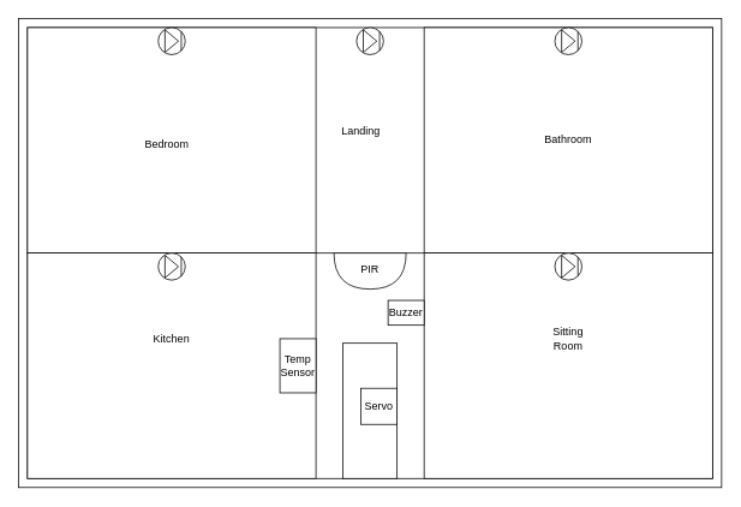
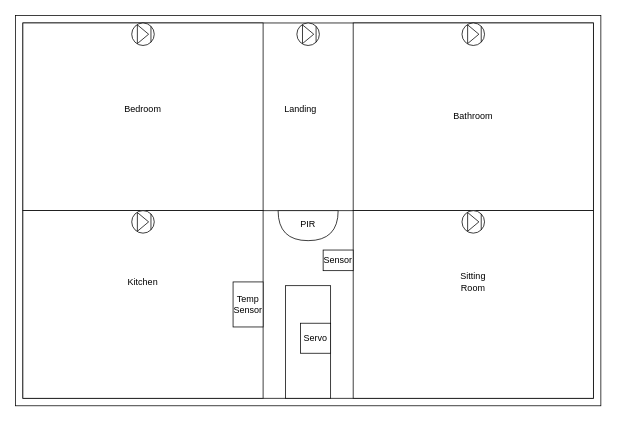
  <mxCell id="0" />
  <mxCell id="1" parent="0" />
  <mxCell id="2" value="" style="rounded=0;whiteSpace=wrap;html=1;" vertex="1" parent="1"><mxGeometry x="20" y="20" width="780" height="520" as="geometry" /></mxCell>
  <mxCell id="3" value="" style="rounded=0;whiteSpace=wrap;html=1;" vertex="1" parent="1"><mxGeometry x="30" y="30" width="760" height="500" as="geometry" /></mxCell>
  <mxCell id="4" value="" style="edgeStyle=orthogonalEdgeStyle;rounded=0;orthogonalLoop=1;jettySize=auto;html=1;" edge="1" parent="1" source="5" target="7"><mxGeometry relative="1" as="geometry" /></mxCell>
  <mxCell id="5" value="" style="rounded=0;whiteSpace=wrap;html=1;" vertex="1" parent="1"><mxGeometry x="30" y="30" width="320" height="250" as="geometry" /></mxCell>
  <mxCell id="6" value="" style="rounded=0;whiteSpace=wrap;html=1;" vertex="1" parent="1"><mxGeometry x="470" y="30" width="320" height="250" as="geometry" /></mxCell>
  <mxCell id="7" value="" style="rounded=0;whiteSpace=wrap;html=1;" vertex="1" parent="1"><mxGeometry x="30" y="280" width="320" height="250" as="geometry" /></mxCell>
  <mxCell id="8" value="" style="rounded=0;whiteSpace=wrap;html=1;" vertex="1" parent="1"><mxGeometry x="470" y="280" width="320" height="250" as="geometry" /></mxCell>
  <mxCell id="9" value="" style="endArrow=none;html=1;rounded=0;exitX=1;exitY=0;exitDx=0;exitDy=0;entryX=0;entryY=0;entryDx=0;entryDy=0;" edge="1" parent="1" source="7" target="8"><mxGeometry width="50" height="50" relative="1" as="geometry"><mxPoint x="380" y="320" as="sourcePoint" /><mxPoint x="430" y="270" as="targetPoint" /></mxGeometry></mxCell>
  <mxCell id="10" value="" style="rounded=0;whiteSpace=wrap;html=1;" vertex="1" parent="1"><mxGeometry x="380" y="380" width="60" height="150" as="geometry" /></mxCell>
- <mxCell id="11" value="Bedroom" style="text;html=1;strokeColor=none;fillColor=none;align=center;verticalAlign=middle;whiteSpace=wrap;rounded=0;" vertex="1" parent="1"><mxGeometry x="155" y="145" width="60" height="30" as="geometry" /></mxCell>
+ <mxCell id="11" value="Bedroom" style="text;html=1;strokeColor=none;fillColor=none;align=center;verticalAlign=middle;whiteSpace=wrap;rounded=0;" vertex="1" parent="1"><mxGeometry x="160" y="130" width="60" height="30" as="geometry" /></mxCell>
  <mxCell id="12" value="Bathroom" style="text;html=1;strokeColor=none;fillColor=none;align=center;verticalAlign=middle;whiteSpace=wrap;rounded=0;" vertex="1" parent="1"><mxGeometry x="605" y="140" width="50" height="30" as="geometry" /></mxCell>
  <mxCell id="13" value="Kitchen" style="text;html=1;strokeColor=none;fillColor=none;align=center;verticalAlign=middle;whiteSpace=wrap;rounded=0;" vertex="1" parent="1"><mxGeometry x="160" y="360" width="60" height="30" as="geometry" /></mxCell>
  <mxCell id="14" value="Sitting Room" style="text;html=1;strokeColor=none;fillColor=none;align=center;verticalAlign=middle;whiteSpace=wrap;rounded=0;" vertex="1" parent="1"><mxGeometry x="600" y="360" width="60" height="30" as="geometry" /></mxCell>
  <mxCell id="15" value="" style="ellipse;whiteSpace=wrap;html=1;aspect=fixed;" vertex="1" parent="1"><mxGeometry x="175" y="280" width="30" height="30" as="geometry" /></mxCell>
  <mxCell id="16" value="" style="ellipse;whiteSpace=wrap;html=1;aspect=fixed;" vertex="1" parent="1"><mxGeometry x="175" y="30" width="30" height="30" as="geometry" /></mxCell>
  <mxCell id="17" value="" style="ellipse;whiteSpace=wrap;html=1;aspect=fixed;" vertex="1" parent="1"><mxGeometry x="615" y="30" width="30" height="30" as="geometry" /></mxCell>
  <mxCell id="18" value="" style="ellipse;whiteSpace=wrap;html=1;aspect=fixed;" vertex="1" parent="1"><mxGeometry x="615" y="280" width="30" height="30" as="geometry" /></mxCell>
  <mxCell id="19" value="" style="ellipse;whiteSpace=wrap;html=1;aspect=fixed;" vertex="1" parent="1"><mxGeometry x="395" y="30" width="30" height="30" as="geometry" /></mxCell>
  <mxCell id="20" value="" style="triangle;whiteSpace=wrap;html=1;" vertex="1" parent="1"><mxGeometry x="182.5" y="282.5" width="15" height="25" as="geometry" /></mxCell>
  <mxCell id="21" value="" style="triangle;whiteSpace=wrap;html=1;" vertex="1" parent="1"><mxGeometry x="402.5" y="32.5" width="15" height="25" as="geometry" /></mxCell>
  <mxCell id="22" value="" style="triangle;whiteSpace=wrap;html=1;" vertex="1" parent="1"><mxGeometry x="182.5" y="32.5" width="15" height="25" as="geometry" /></mxCell>
  <mxCell id="23" value="" style="triangle;whiteSpace=wrap;html=1;" vertex="1" parent="1"><mxGeometry x="622.5" y="32.5" width="15" height="25" as="geometry" /></mxCell>
  <mxCell id="24" value="" style="triangle;whiteSpace=wrap;html=1;" vertex="1" parent="1"><mxGeometry x="622.5" y="282.5" width="15" height="25" as="geometry" /></mxCell>
  <mxCell id="25" value="" style="endArrow=none;html=1;rounded=0;entryX=1;entryY=1;entryDx=0;entryDy=0;exitX=1;exitY=0;exitDx=0;exitDy=0;" edge="1" parent="1" source="17" target="17"><mxGeometry width="50" height="50" relative="1" as="geometry"><mxPoint x="380" y="320" as="sourcePoint" /><mxPoint x="720" y="130" as="targetPoint" /></mxGeometry></mxCell>
  <mxCell id="26" value="" style="endArrow=none;html=1;rounded=0;entryX=1;entryY=1;entryDx=0;entryDy=0;exitX=1;exitY=0;exitDx=0;exitDy=0;" edge="1" parent="1" source="19" target="19"><mxGeometry width="50" height="50" relative="1" as="geometry"><mxPoint x="570" y="10" as="sourcePoint" /><mxPoint x="570" y="31.213" as="targetPoint" /></mxGeometry></mxCell>
  <mxCell id="27" value="" style="endArrow=none;html=1;rounded=0;entryX=1;entryY=1;entryDx=0;entryDy=0;exitX=1;exitY=0;exitDx=0;exitDy=0;" edge="1" parent="1" source="15" target="15"><mxGeometry width="50" height="50" relative="1" as="geometry"><mxPoint x="380" y="320" as="sourcePoint" /><mxPoint x="430" y="270" as="targetPoint" /></mxGeometry></mxCell>
  <mxCell id="28" value="" style="endArrow=none;html=1;rounded=0;exitX=1;exitY=1;exitDx=0;exitDy=0;entryX=1;entryY=0;entryDx=0;entryDy=0;" edge="1" parent="1" source="18" target="18"><mxGeometry width="50" height="50" relative="1" as="geometry"><mxPoint x="380" y="320" as="sourcePoint" /><mxPoint x="430" y="270" as="targetPoint" /></mxGeometry></mxCell>
  <mxCell id="29" value="" style="endArrow=none;html=1;rounded=0;exitX=1;exitY=1;exitDx=0;exitDy=0;entryX=1;entryY=0;entryDx=0;entryDy=0;" edge="1" parent="1" source="16" target="16"><mxGeometry width="50" height="50" relative="1" as="geometry"><mxPoint x="380" y="320" as="sourcePoint" /><mxPoint x="430" y="270" as="targetPoint" /></mxGeometry></mxCell>
  <mxCell id="30" value="Temp&lt;br&gt;Sensor" style="rounded=0;whiteSpace=wrap;html=1;" vertex="1" parent="1"><mxGeometry x="310" y="375" width="40" height="60" as="geometry" /></mxCell>
  <mxCell id="31" value="" style="shape=or;whiteSpace=wrap;html=1;rotation=90;" vertex="1" parent="1"><mxGeometry x="390" y="260" width="40" height="80" as="geometry" /></mxCell>
  <mxCell id="32" value="PIR" style="text;html=1;strokeColor=none;fillColor=none;align=center;verticalAlign=middle;whiteSpace=wrap;rounded=0;" vertex="1" parent="1"><mxGeometry x="380" y="282.5" width="60" height="30" as="geometry" /></mxCell>
  <mxCell id="33" value="" style="rounded=0;whiteSpace=wrap;html=1;" vertex="1" parent="1"><mxGeometry x="400" y="430" width="40" height="40" as="geometry" /></mxCell>
  <mxCell id="34" value="Servo" style="text;html=1;strokeColor=none;fillColor=none;align=center;verticalAlign=middle;whiteSpace=wrap;rounded=0;" vertex="1" parent="1"><mxGeometry x="390" y="435" width="60" height="30" as="geometry" /></mxCell>
  <mxCell id="35" value="Landing" style="text;html=1;strokeColor=none;fillColor=none;align=center;verticalAlign=middle;whiteSpace=wrap;rounded=0;" vertex="1" parent="1"><mxGeometry x="370" y="130" width="60" height="30" as="geometry" /></mxCell>
- <mxCell id="36" value="Buzzer" style="rounded=0;whiteSpace=wrap;html=1;" vertex="1" parent="1"><mxGeometry x="430" y="332.5" width="40" height="27.5" as="geometry" /></mxCell>
+ <mxCell id="36" value="Sensor" style="rounded=0;whiteSpace=wrap;html=1;" vertex="1" parent="1"><mxGeometry x="430" y="332.5" width="40" height="27.5" as="geometry" /></mxCell>
